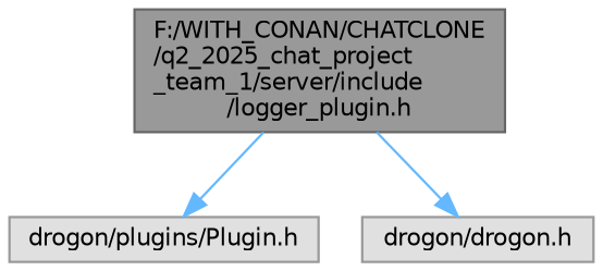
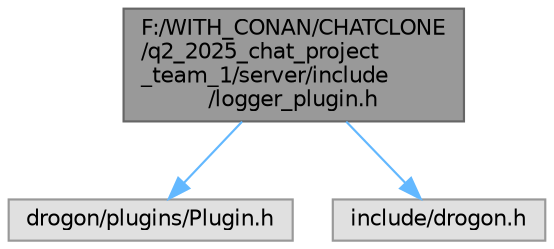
  digraph {
    node [color=grey60 fillcolor="#E0E0E0" fontname=Helvetica fontsize=10 shape=box style=filled]
    edge [color=steelblue1 fontname=Helvetica fontsize=10 labelfontname=Helvetica labelfontsize=10 style=solid]
    n1 [color=gray40 fillcolor=grey60 fontcolor=black height=0.2 label="F:/WITH_CONAN/CHATCLONE\l/q2_2025_chat_project\l_team_1/server/include\l/logger_plugin.h" width=0.4]
    n2 [height=0.2 label="drogon/plugins/Plugin.h" width=0.4]
-   n3 [height=0.2 label="drogon/drogon.h" width=0.4]
+   n3 [height=0.2 label="include/drogon.h" width=0.4]
    n1 -> n2
    n1 -> n3
  }
